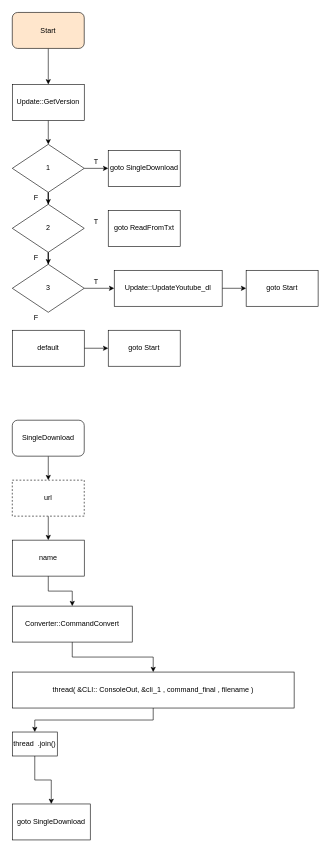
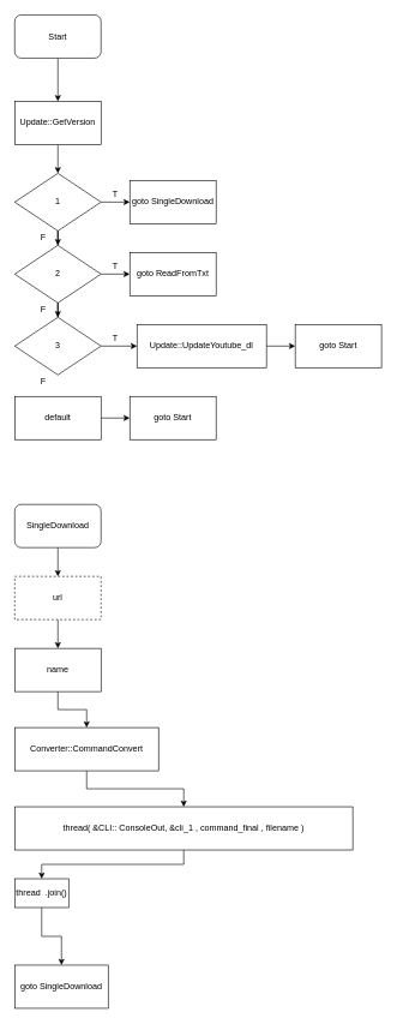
  <mxCell id="0" />
  <mxCell id="1" parent="0" />
  <mxCell id="2" value="" style="edgeStyle=orthogonalEdgeStyle;rounded=0;orthogonalLoop=1;jettySize=auto;html=1;" edge="1" parent="1" source="3" target="5"><mxGeometry relative="1" as="geometry" /></mxCell>
- <mxCell id="3" value="&lt;font style=&quot;font-size: 12px&quot;&gt;Start&lt;/font&gt;" style="rounded=1;whiteSpace=wrap;html=1;fillColor=#ffe6cc;" vertex="1" parent="1"><mxGeometry width="120" height="60" as="geometry" x="20" y="20" /></mxCell>
+ <mxCell id="3" value="&lt;font style=&quot;font-size: 12px&quot;&gt;Start&lt;/font&gt;" style="rounded=1;whiteSpace=wrap;html=1;" vertex="1" parent="1"><mxGeometry width="120" height="60" as="geometry" x="20" y="20" /></mxCell>
  <mxCell id="4" value="" style="edgeStyle=orthogonalEdgeStyle;rounded=0;orthogonalLoop=1;jettySize=auto;html=1;" edge="1" parent="1" source="5" target="8"><mxGeometry relative="1" as="geometry" /></mxCell>
  <mxCell id="5" value="Update::GetVersion" style="rounded=0;whiteSpace=wrap;html=1;" vertex="1" parent="1"><mxGeometry y="140" width="120" height="60" as="geometry" x="20" /></mxCell>
  <mxCell id="6" value="" style="edgeStyle=orthogonalEdgeStyle;rounded=0;orthogonalLoop=1;jettySize=auto;html=1;" edge="1" parent="1" source="8" target="11"><mxGeometry relative="1" as="geometry" /></mxCell>
  <mxCell id="7" value="" style="edgeStyle=orthogonalEdgeStyle;rounded=0;orthogonalLoop=1;jettySize=auto;html=1;" edge="1" parent="1" source="8" target="14"><mxGeometry relative="1" as="geometry" /></mxCell>
  <mxCell id="8" value="1" style="rhombus;whiteSpace=wrap;html=1;" vertex="1" parent="1"><mxGeometry y="240" width="120" height="80" as="geometry" x="20" /></mxCell>
  <mxCell id="9" value="" style="edgeStyle=orthogonalEdgeStyle;rounded=0;orthogonalLoop=1;jettySize=auto;html=1;" edge="1" parent="1" source="11" target="13"><mxGeometry relative="1" as="geometry" /></mxCell>
+ <mxCell id="10" value="" style="edgeStyle=orthogonalEdgeStyle;rounded=0;orthogonalLoop=1;jettySize=auto;html=1;" edge="1" parent="1" source="11" target="15"><mxGeometry relative="1" as="geometry" /></mxCell>
  <mxCell id="11" value="2" style="rhombus;whiteSpace=wrap;html=1;" vertex="1" parent="1"><mxGeometry y="340" width="120" height="80" as="geometry" x="20" /></mxCell>
  <mxCell id="12" value="" style="edgeStyle=orthogonalEdgeStyle;rounded=0;orthogonalLoop=1;jettySize=auto;html=1;" edge="1" parent="1" source="13" target="17"><mxGeometry relative="1" as="geometry" /></mxCell>
  <mxCell id="13" value="3" style="rhombus;whiteSpace=wrap;html=1;" vertex="1" parent="1"><mxGeometry y="440" width="120" height="80" as="geometry" x="20" /></mxCell>
  <mxCell id="14" value="goto SingleDownload" style="rounded=0;whiteSpace=wrap;html=1;" vertex="1" parent="1"><mxGeometry x="180" y="250" width="120" height="60" as="geometry" /></mxCell>
  <mxCell id="15" value="goto ReadFromTxt" style="rounded=0;whiteSpace=wrap;html=1;" vertex="1" parent="1"><mxGeometry x="180" y="350" width="120" height="60" as="geometry" /></mxCell>
  <mxCell id="16" value="" style="edgeStyle=orthogonalEdgeStyle;rounded=0;orthogonalLoop=1;jettySize=auto;html=1;" edge="1" parent="1" source="17" target="19"><mxGeometry relative="1" as="geometry" /></mxCell>
  <mxCell id="17" value="Update::UpdateYoutube_dl" style="rounded=0;whiteSpace=wrap;html=1;" vertex="1" parent="1"><mxGeometry x="190" y="450" width="180" height="60" as="geometry" /></mxCell>
  <mxCell id="18" value="goto Start" style="rounded=0;whiteSpace=wrap;html=1;" vertex="1" parent="1"><mxGeometry x="180" y="550" width="120" height="60" as="geometry" /></mxCell>
  <mxCell id="19" value="goto Start" style="rounded=0;whiteSpace=wrap;html=1;" vertex="1" parent="1"><mxGeometry x="410" y="450" width="120" height="60" as="geometry" /></mxCell>
  <mxCell id="20" value="F" style="text;html=1;strokeColor=none;fillColor=none;align=center;verticalAlign=middle;whiteSpace=wrap;rounded=0;" vertex="1" parent="1"><mxGeometry x="40" y="320" width="40" height="20" as="geometry" /></mxCell>
  <mxCell id="21" value="T" style="text;html=1;strokeColor=none;fillColor=none;align=center;verticalAlign=middle;whiteSpace=wrap;rounded=0;" vertex="1" parent="1"><mxGeometry x="140" y="260" width="40" height="20" as="geometry" /></mxCell>
  <mxCell id="22" value="F" style="text;html=1;strokeColor=none;fillColor=none;align=center;verticalAlign=middle;whiteSpace=wrap;rounded=0;" vertex="1" parent="1"><mxGeometry x="40" y="420" width="40" height="20" as="geometry" /></mxCell>
  <mxCell id="23" value="T" style="text;html=1;strokeColor=none;fillColor=none;align=center;verticalAlign=middle;whiteSpace=wrap;rounded=0;" vertex="1" parent="1"><mxGeometry x="140" y="360" width="40" height="20" as="geometry" /></mxCell>
  <mxCell id="24" value="T" style="text;html=1;strokeColor=none;fillColor=none;align=center;verticalAlign=middle;whiteSpace=wrap;rounded=0;" vertex="1" parent="1"><mxGeometry x="140" y="460" width="40" height="20" as="geometry" /></mxCell>
  <mxCell id="25" value="F" style="text;html=1;strokeColor=none;fillColor=none;align=center;verticalAlign=middle;whiteSpace=wrap;rounded=0;" vertex="1" parent="1"><mxGeometry x="40" y="520" width="40" height="20" as="geometry" /></mxCell>
  <mxCell id="26" value="" style="edgeStyle=orthogonalEdgeStyle;rounded=0;orthogonalLoop=1;jettySize=auto;html=1;" edge="1" parent="1" source="27" target="18"><mxGeometry relative="1" as="geometry" /></mxCell>
  <mxCell id="27" value="&lt;span style=&quot;white-space: normal&quot;&gt;default&lt;/span&gt;" style="rounded=0;whiteSpace=wrap;html=1;" vertex="1" parent="1"><mxGeometry y="550" width="120" height="60" as="geometry" x="20" /></mxCell>
  <mxCell id="28" value="" style="edgeStyle=orthogonalEdgeStyle;rounded=0;orthogonalLoop=1;jettySize=auto;html=1;" edge="1" parent="1" source="29" target="31"><mxGeometry relative="1" as="geometry" /></mxCell>
  <mxCell id="29" value="SingleDownload" style="rounded=1;whiteSpace=wrap;html=1;" vertex="1" parent="1"><mxGeometry y="700" width="120" height="60" as="geometry" x="20" /></mxCell>
  <mxCell id="30" value="" style="edgeStyle=orthogonalEdgeStyle;rounded=0;orthogonalLoop=1;jettySize=auto;html=1;" edge="1" parent="1" source="31" target="33"><mxGeometry relative="1" as="geometry" /></mxCell>
  <mxCell id="31" value="url" style="rounded=0;whiteSpace=wrap;html=1;dashed=1;" vertex="1" parent="1"><mxGeometry y="800" width="120" height="60" as="geometry" x="20" /></mxCell>
  <mxCell id="32" value="" style="edgeStyle=orthogonalEdgeStyle;rounded=0;orthogonalLoop=1;jettySize=auto;html=1;" edge="1" parent="1" source="33" target="35"><mxGeometry relative="1" as="geometry" /></mxCell>
  <mxCell id="33" value="name" style="rounded=0;whiteSpace=wrap;html=1;" vertex="1" parent="1"><mxGeometry y="900" width="120" height="60" as="geometry" x="20" /></mxCell>
  <mxCell id="34" value="" style="edgeStyle=orthogonalEdgeStyle;rounded=0;orthogonalLoop=1;jettySize=auto;html=1;" edge="1" parent="1" source="35" target="37"><mxGeometry relative="1" as="geometry" /></mxCell>
  <mxCell id="35" value="Converter::CommandConvert" style="rounded=0;whiteSpace=wrap;html=1;" vertex="1" parent="1"><mxGeometry y="1010" width="200" height="60" as="geometry" x="20" /></mxCell>
  <mxCell id="36" style="edgeStyle=orthogonalEdgeStyle;rounded=0;orthogonalLoop=1;jettySize=auto;html=1;" edge="1" parent="1" source="37" target="39"><mxGeometry relative="1" as="geometry" /></mxCell>
  <mxCell id="37" value="thread( &amp;amp;CLI:: ConsoleOut, &amp;amp;cli_1 , command_final , filename )" style="rounded=0;whiteSpace=wrap;html=1;" vertex="1" parent="1"><mxGeometry y="1120" width="470" height="60" as="geometry" x="20" /></mxCell>
  <mxCell id="38" value="" style="edgeStyle=orthogonalEdgeStyle;rounded=0;orthogonalLoop=1;jettySize=auto;html=1;" edge="1" parent="1" source="39" target="40"><mxGeometry relative="1" as="geometry" /></mxCell>
  <mxCell id="39" value="thread&amp;nbsp;&amp;nbsp;.join()" style="rounded=0;whiteSpace=wrap;html=1;" vertex="1" parent="1"><mxGeometry x="20" y="1220" width="75" height="40" as="geometry" /></mxCell>
  <mxCell id="40" value="goto SingleDownload" style="rounded=0;whiteSpace=wrap;html=1;" vertex="1" parent="1"><mxGeometry y="1340" width="130" height="60" as="geometry" x="20" /></mxCell>
